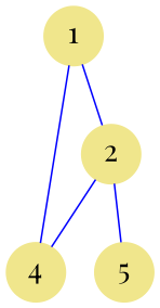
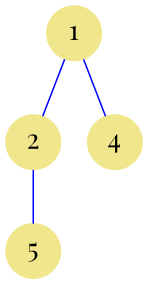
  graph {
    fontname="Playfair Display"
    node [color=khaki fixedsize=true fontcolor=black fontname="Playfair Display" fontsize=18 shape=circle style=filled]
    edge [color=blue fontname="Playfair Display"]
    n1 [label=1]
    n2 [label=2]
    n3 [label=4]
    n4 [label=5]
    n1 -- n2
    n1 -- n3
-   n2 -- n3
    n2 -- n4
  }
